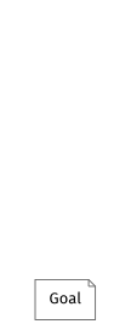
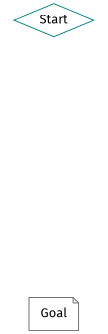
  digraph {
    rankdir=TB
    fontname="Fira Sans"
    node [fontname="Fira Sans" style=invis]
    edge [style=invis fontname="Fira Sans"]
+   Start [color=teal shape=diamond style=""]
    String
    Goal [color=gray40 shape=note style=""]
    n4 [label="Console[A]"]
    A
+   Start -> String
    String -> n4 [label=next]
    n4 -> A [label=eval]
    A -> Goal
  }
